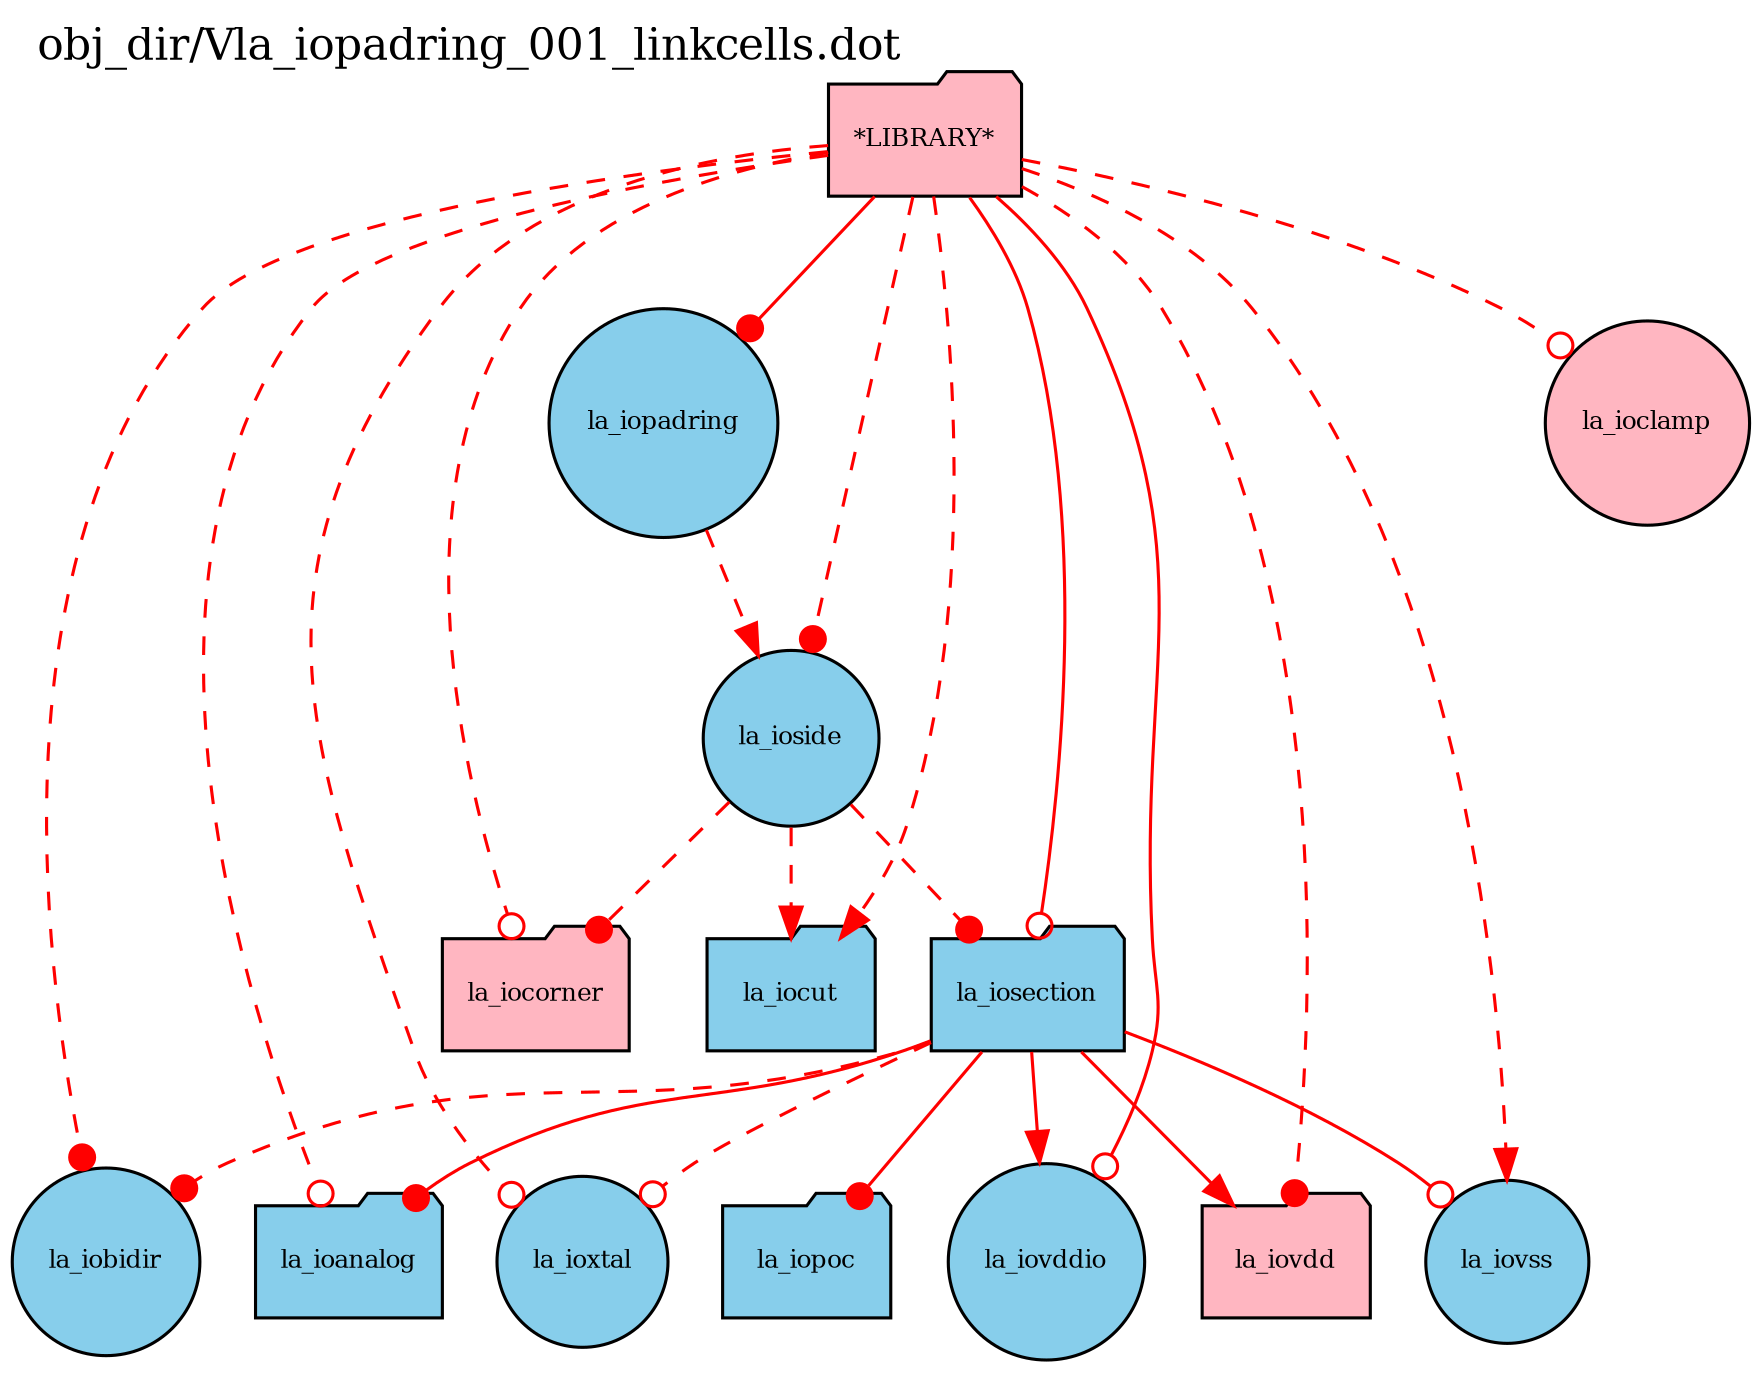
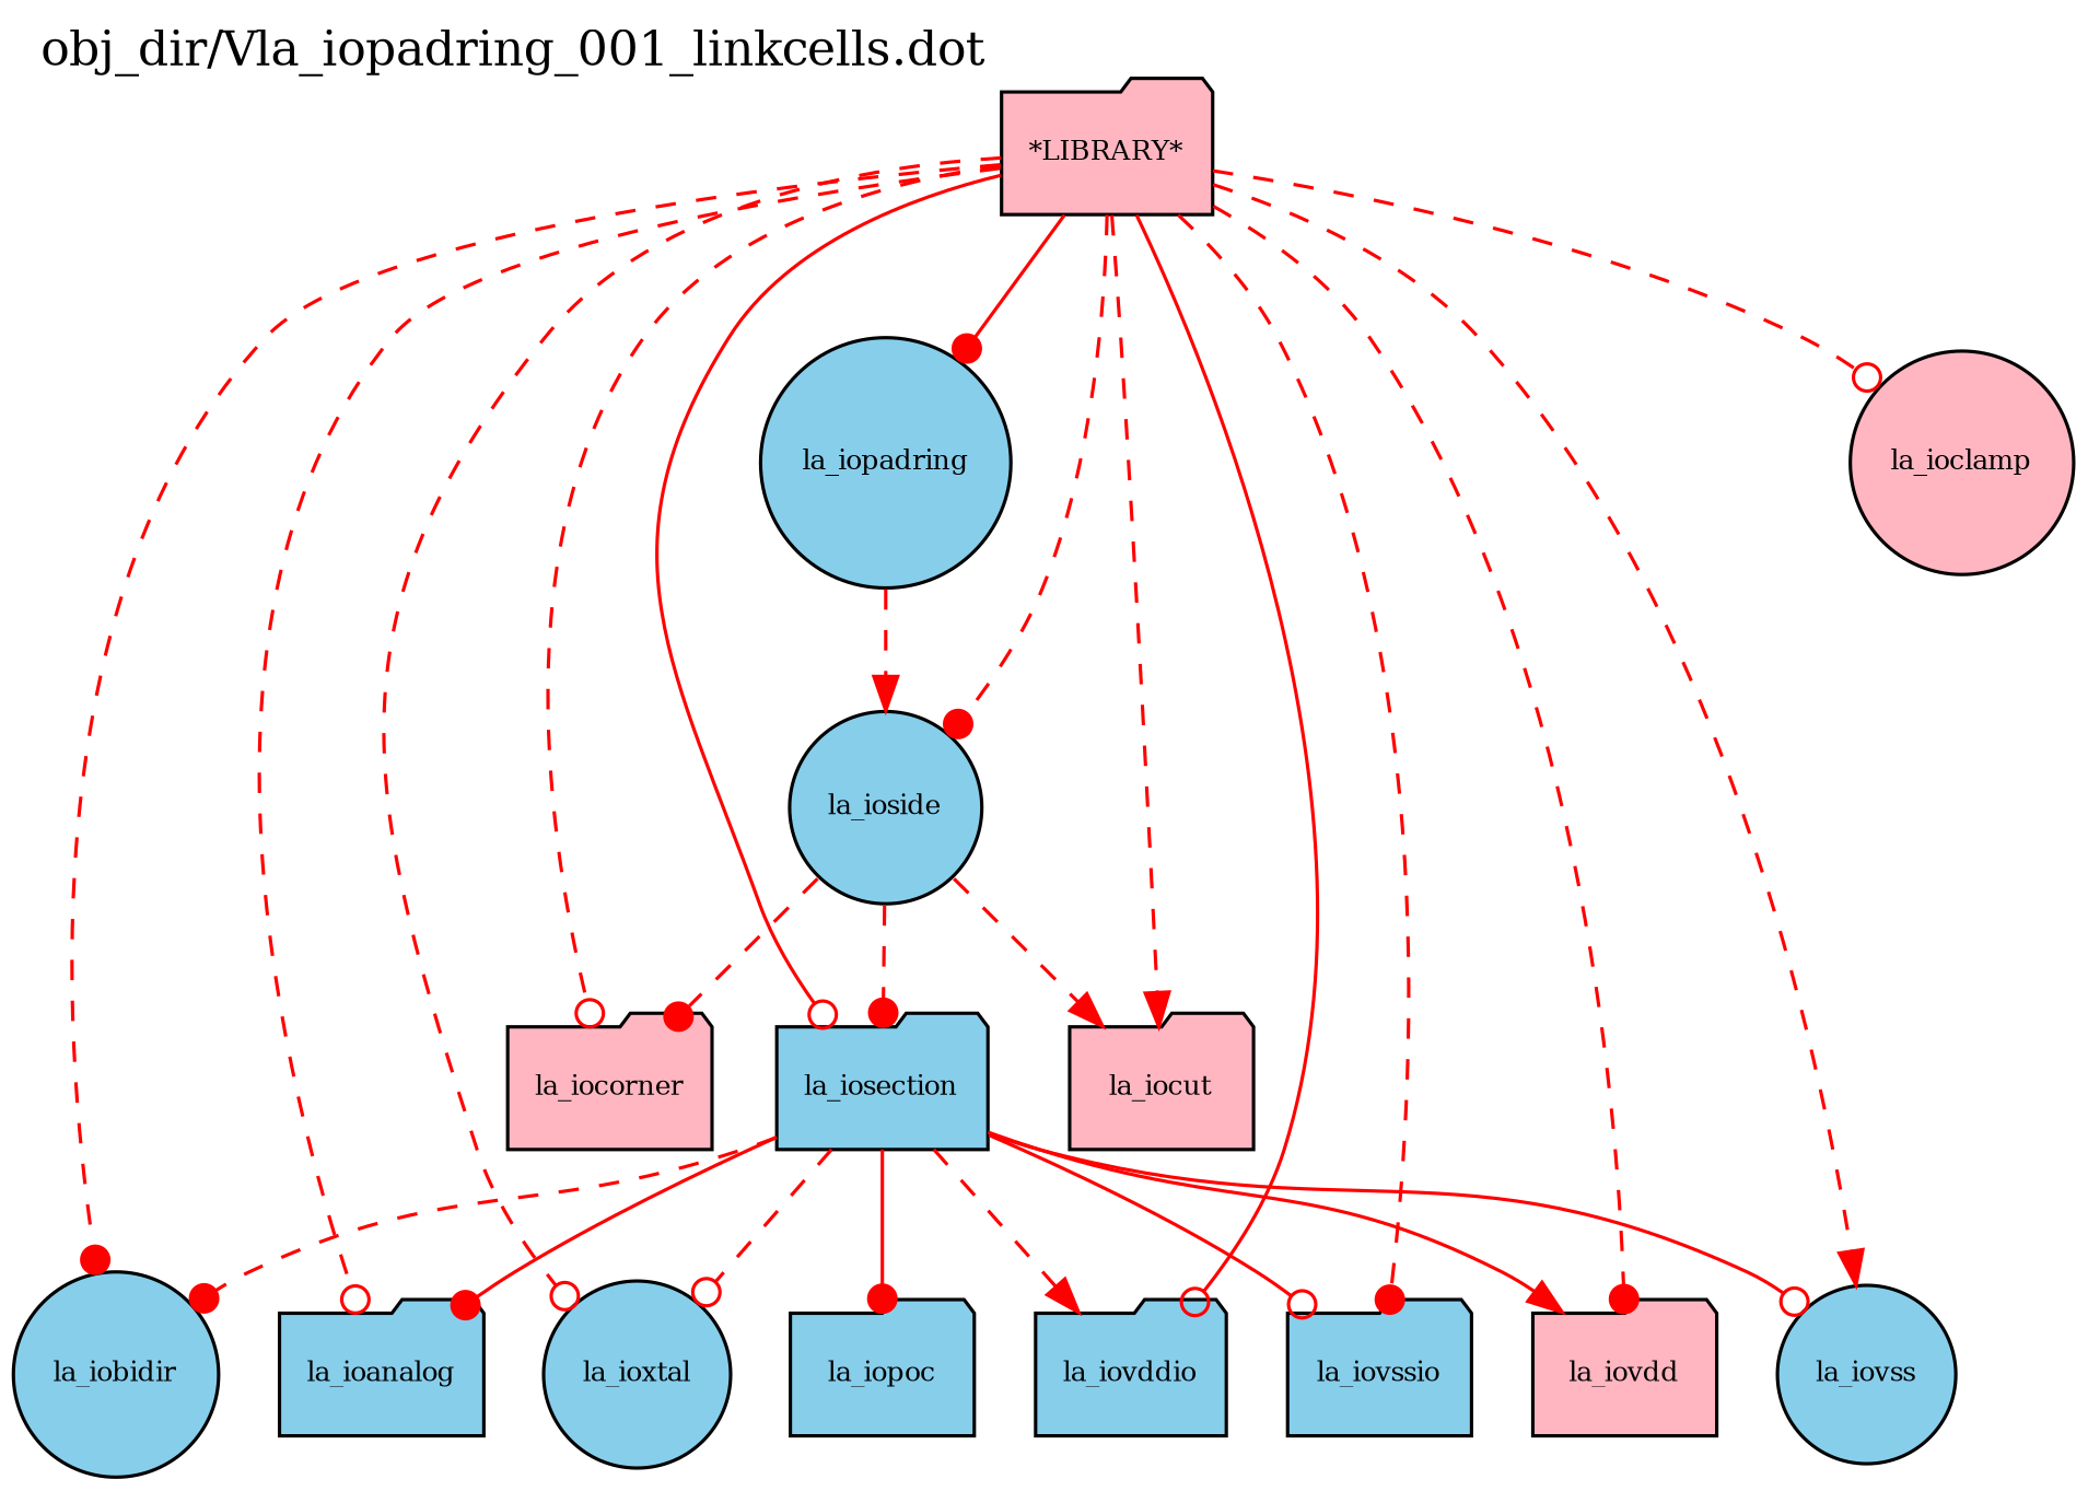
  digraph {
    label="obj_dir/Vla_iopadring_001_linkcells.dot"
    labeljust=l
    labelloc=t
    rankdir=TB
    node [color=black fillcolor=skyblue fontsize=8 shape=folder style=filled]
    edge [arrowhead=dot color=red fontsize=8 style=dashed weight=1]
    n1 [label=la_iopadring shape=circle]
    n2 [label=la_ioside shape=circle]
    n3 [fillcolor=lightpink label=la_iocorner]
    n4 [label=la_iosection]
-   n5 [label=la_iocut]
+   n5 [fillcolor=lightpink label=la_iocut]
    n6 [label=la_iobidir shape=circle]
    n7 [label=la_ioanalog]
    n8 [label=la_ioxtal shape=circle]
-   n9 [label=la_iovddio shape=circle]
+   n9 [label=la_iovddio]
+   n10 [label=la_iovssio]
    n11 [fillcolor=lightpink label=la_iovdd]
    n12 [label=la_iovss shape=circle]
    n13 [label=la_iopoc]
    n14 [fillcolor=lightpink label="*LIBRARY*"]
    n15 [fillcolor=lightpink label=la_ioclamp shape=circle]
    n1 -> n2 [arrowhead=normal]
    n2 -> n3
    n2 -> n4
    n2 -> n5 [arrowhead=normal]
    n4 -> n6
    n4 -> n7 [style=solid]
    n4 -> n8 [arrowhead=odot]
-   n4 -> n9 [arrowhead=normal style=solid]
+   n4 -> n9 [arrowhead=normal]
+   n4 -> n10 [arrowhead=odot style=solid]
    n4 -> n11 [arrowhead=normal style=solid]
    n4 -> n12 [arrowhead=odot style=solid]
    n4 -> n13 [style=solid]
    n14 -> n1 [style=solid]
    n14 -> n2
    n14 -> n3 [arrowhead=odot]
    n14 -> n4 [arrowhead=odot style=solid]
    n14 -> n5 [arrowhead=normal]
    n14 -> n6
    n14 -> n7 [arrowhead=odot]
    n14 -> n8 [arrowhead=odot]
    n14 -> n9 [arrowhead=odot style=solid]
+   n14 -> n10
    n14 -> n11
    n14 -> n12 [arrowhead=normal]
    n14 -> n15 [arrowhead=odot]
  }
